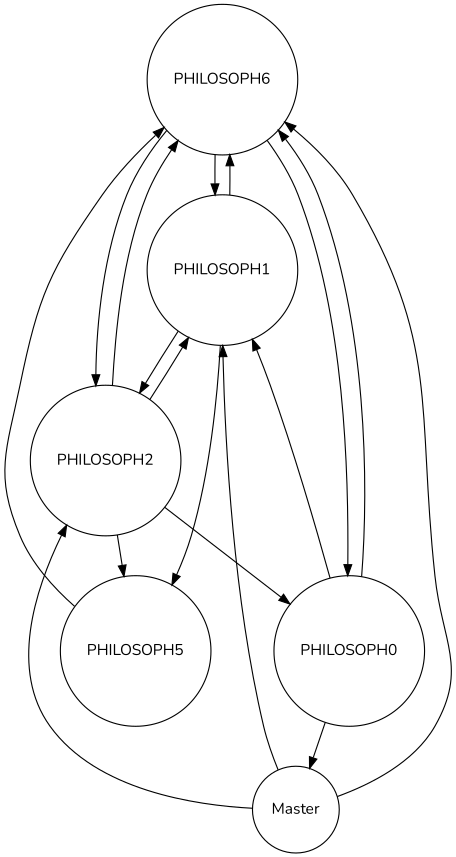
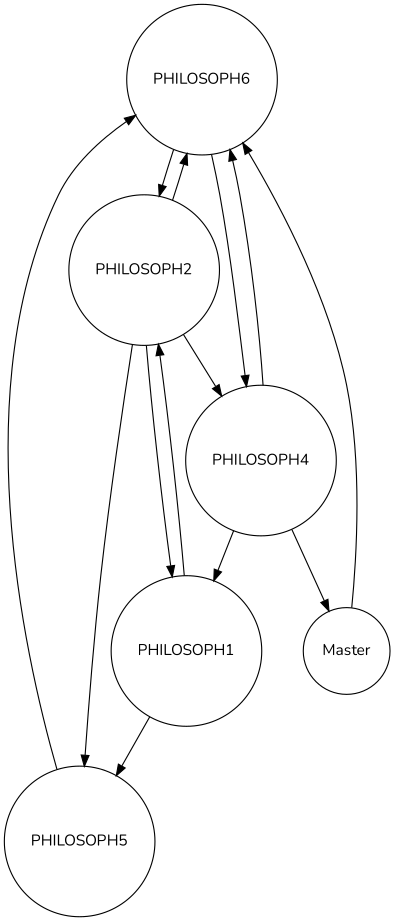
  digraph {
    fontname=Nunito
    rankdir=UD
    node [fontname=Nunito shape=circle]
    edge [fontname=Nunito]
    n1 [label=PHILOSOPH6]
    PHILOSOPH5
    Master
    PHILOSOPH1
    PHILOSOPH2
-   PHILOSOPH4 [label=PHILOSOPH0]
-   n1 -> PHILOSOPH1
+   PHILOSOPH4
    n1 -> PHILOSOPH2
    n1 -> PHILOSOPH4
    PHILOSOPH5 -> n1
    Master -> n1
-   Master -> PHILOSOPH1
-   Master -> PHILOSOPH2
-   PHILOSOPH1 -> n1
    PHILOSOPH1 -> PHILOSOPH5
    PHILOSOPH1 -> PHILOSOPH2
    PHILOSOPH2 -> n1
    PHILOSOPH2 -> PHILOSOPH5
    PHILOSOPH2 -> PHILOSOPH1
    PHILOSOPH2 -> PHILOSOPH4
    PHILOSOPH4 -> n1
    PHILOSOPH4 -> Master
    PHILOSOPH4 -> PHILOSOPH1
  }
